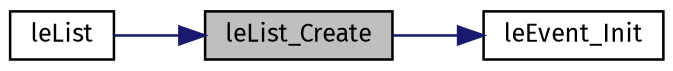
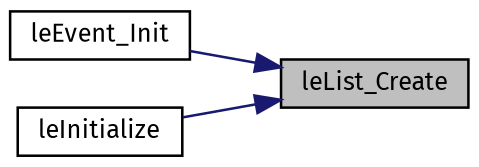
  digraph {
    fontname="Fira Sans"
    rankdir=RL
    node [color=black fillcolor=white fontname="Fira Sans" fontsize=10 shape=record style=filled]
    edge [color=midnightblue dir=back fontname="Fira Sans" fontsize=10 labelfontname=Helvetica labelfontsize=10 style=solid]
    n1 [fillcolor=grey75 fontcolor=black height=0.2 label=leList_Create width=0.4]
    n2 [height=0.2 label=leEvent_Init width=0.4]
-   n3 [height=0.2 label=leList width=0.4]
-   n2 -> n1
+   n3 [height=0.2 label=leInitialize width=0.4]
+   n1 -> n2
    n1 -> n3
  }
